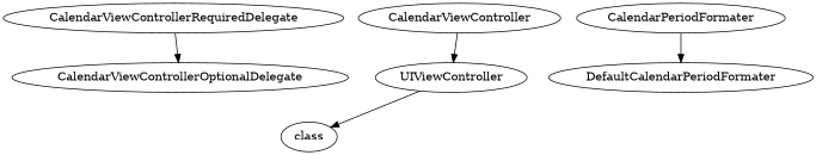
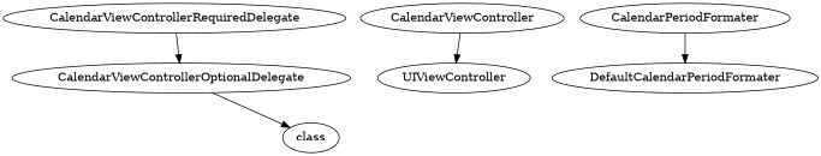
  digraph {
    CalendarViewControllerRequiredDelegate
    CalendarViewControllerOptionalDelegate
    class
    CalendarViewController
    UIViewController
    CalendarPeriodFormater
    DefaultCalendarPeriodFormater
    CalendarViewControllerRequiredDelegate -> CalendarViewControllerOptionalDelegate
-   UIViewController -> class
+   CalendarViewControllerOptionalDelegate -> class
    CalendarViewController -> UIViewController
    CalendarPeriodFormater -> DefaultCalendarPeriodFormater
  }
